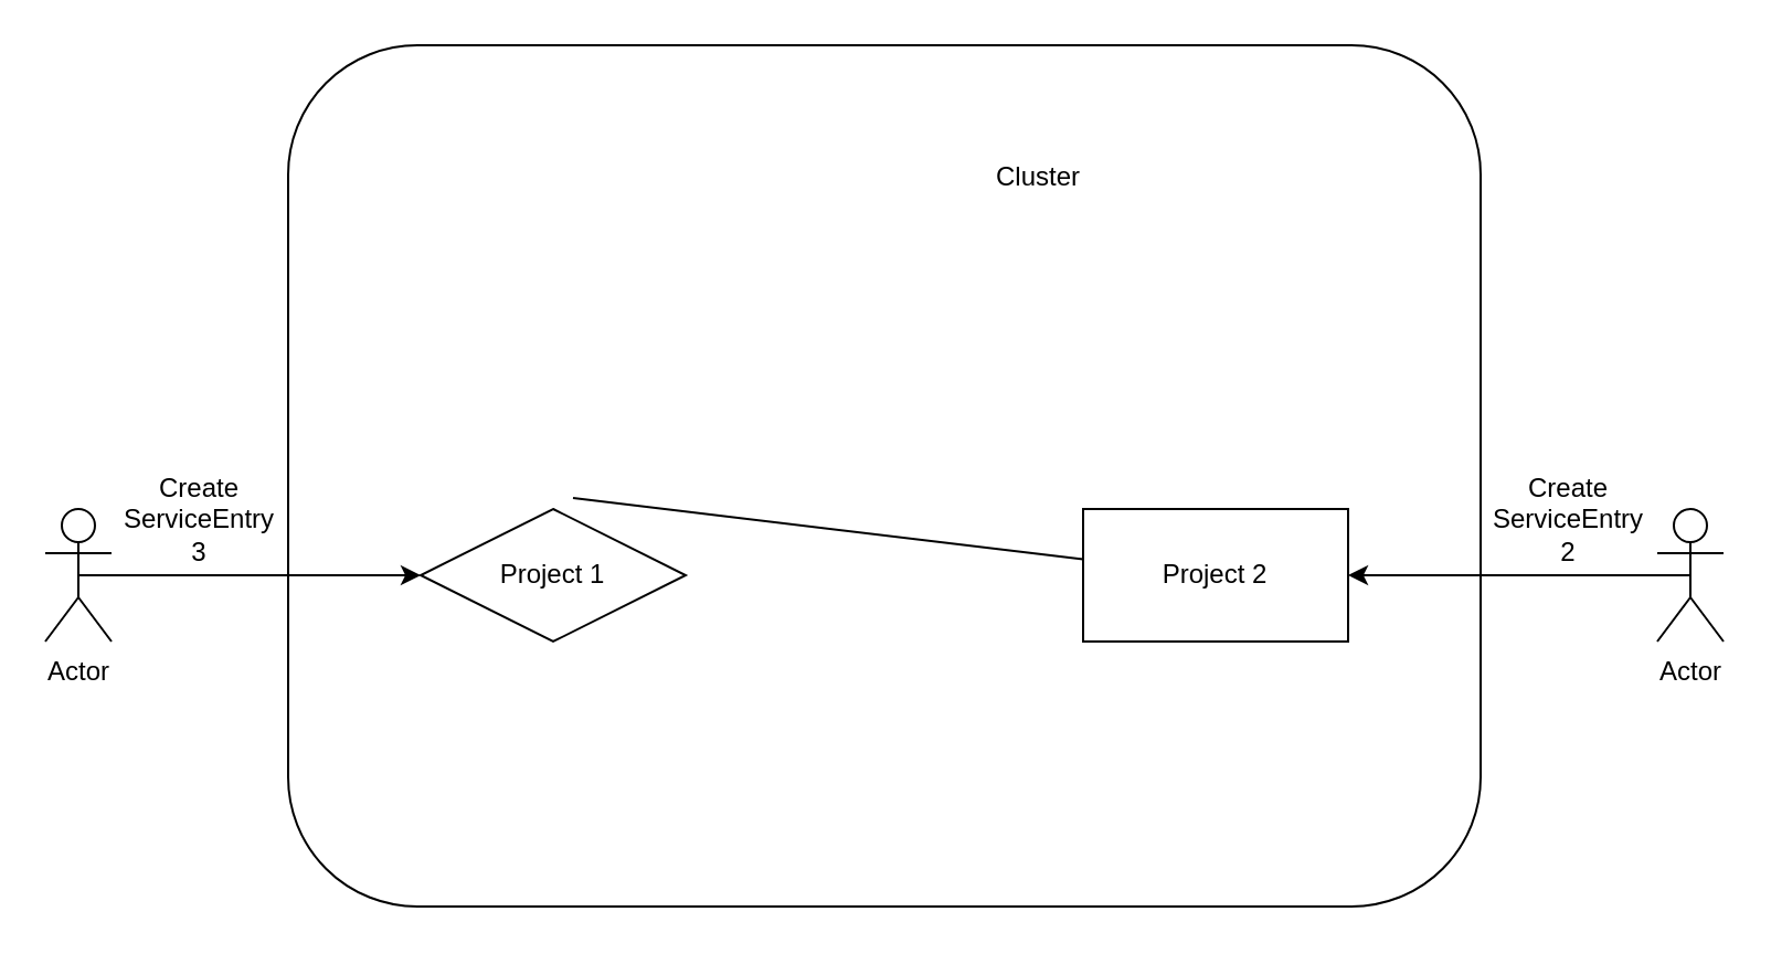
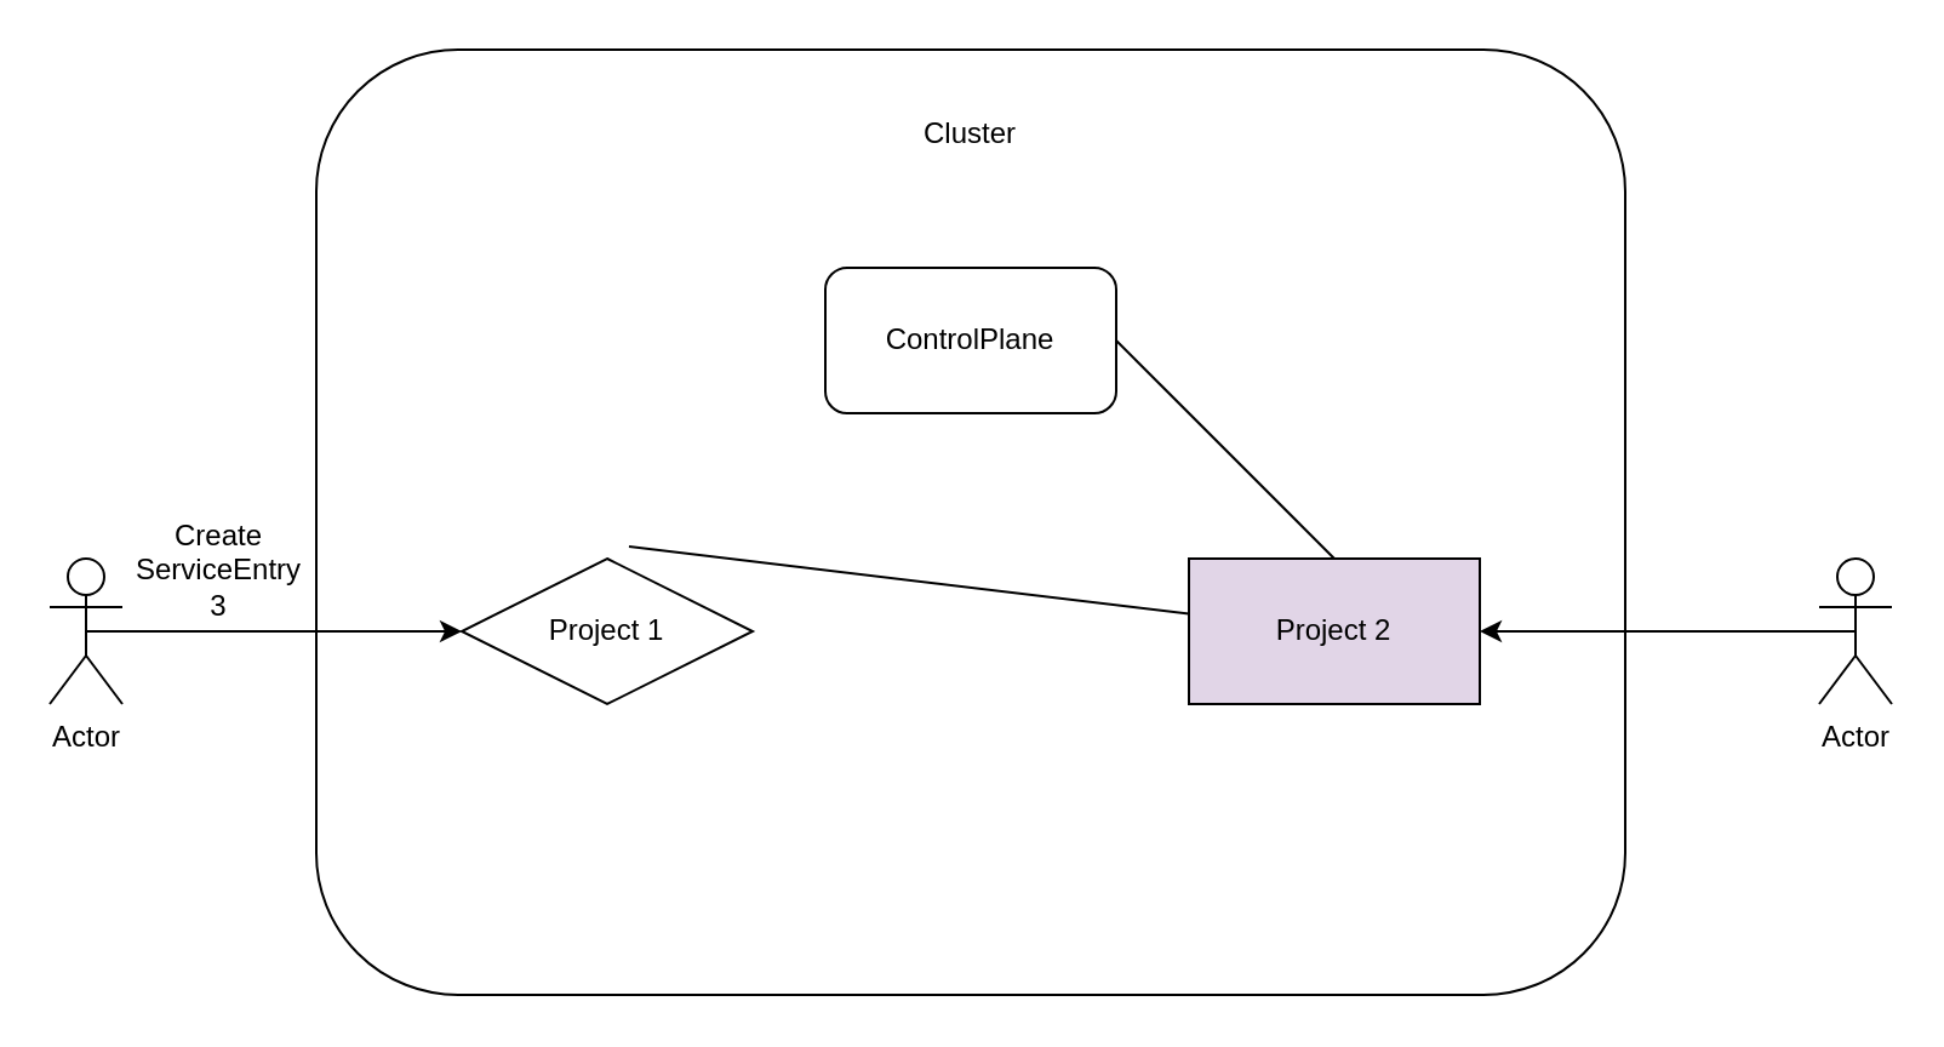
  <mxCell id="0" />
  <mxCell id="1" parent="0" />
  <mxCell id="2" value="" style="rounded=1;whiteSpace=wrap;html=1;" vertex="1" parent="1"><mxGeometry x="130" y="20" width="540" height="390" as="geometry" /></mxCell>
- <mxCell id="3" value="&lt;div&gt;Cluster&lt;/div&gt;" style="text;html=1;strokeColor=none;fillColor=none;align=center;verticalAlign=middle;whiteSpace=wrap;rounded=0;" vertex="1" parent="1"><mxGeometry x="440" y="65" width="60" height="30" as="geometry" /></mxCell>
+ <mxCell id="3" value="&lt;div&gt;Cluster&lt;/div&gt;" style="text;html=1;strokeColor=none;fillColor=none;align=center;verticalAlign=middle;whiteSpace=wrap;rounded=0;" vertex="1" parent="1"><mxGeometry x="370" y="40" width="60" height="30" as="geometry" /></mxCell>
  <mxCell id="4" value="Project 1" style="rhombus;whiteSpace=wrap;html=1;" vertex="1" parent="1"><mxGeometry x="190" y="230" width="120" height="60" as="geometry" /></mxCell>
- <mxCell id="5" value="Project 2" style="rounded=0;whiteSpace=wrap;html=1;" vertex="1" parent="1"><mxGeometry x="490" y="230" width="120" height="60" as="geometry" /></mxCell>
+ <mxCell id="5" value="Project 2" style="rounded=0;whiteSpace=wrap;html=1;fillColor=#e1d5e7;" vertex="1" parent="1"><mxGeometry x="490" y="230" width="120" height="60" as="geometry" /></mxCell>
+ <mxCell id="6" value="ControlPlane" style="rounded=1;whiteSpace=wrap;html=1;" vertex="1" parent="1"><mxGeometry x="340" y="110" width="120" height="60" as="geometry" /></mxCell>
  <mxCell id="7" value="" style="endArrow=none;html=1;rounded=0;exitX=0.575;exitY=-0.083;exitDx=0;exitDy=0;exitPerimeter=0;" edge="1" parent="1" source="4" target="5"><mxGeometry width="50" height="50" relative="1" as="geometry"><mxPoint x="400" y="360" as="sourcePoint" /><mxPoint x="450" y="310" as="targetPoint" /></mxGeometry></mxCell>
+ <mxCell id="8" value="" style="endArrow=none;html=1;rounded=0;exitX=1;exitY=0.5;exitDx=0;exitDy=0;entryX=0.5;entryY=0;entryDx=0;entryDy=0;" edge="1" parent="1" source="6" target="5"><mxGeometry width="50" height="50" relative="1" as="geometry"><mxPoint x="400" y="360" as="sourcePoint" /><mxPoint x="450" y="310" as="targetPoint" /></mxGeometry></mxCell>
  <mxCell id="9" value="Actor" style="shape=umlActor;verticalLabelPosition=bottom;verticalAlign=top;html=1;outlineConnect=0;" vertex="1" parent="1"><mxGeometry x="20" y="230" width="30" height="60" as="geometry" /></mxCell>
  <mxCell id="10" value="" style="endArrow=classic;html=1;rounded=0;exitX=0.5;exitY=0.5;exitDx=0;exitDy=0;exitPerimeter=0;entryX=0;entryY=0.5;entryDx=0;entryDy=0;" edge="1" parent="1" source="9" target="4"><mxGeometry width="50" height="50" relative="1" as="geometry"><mxPoint x="400" y="360" as="sourcePoint" /><mxPoint x="450" y="310" as="targetPoint" /></mxGeometry></mxCell>
  <mxCell id="11" value="Actor" style="shape=umlActor;verticalLabelPosition=bottom;verticalAlign=top;html=1;outlineConnect=0;" vertex="1" parent="1"><mxGeometry x="750" y="230" width="30" height="60" as="geometry" /></mxCell>
  <mxCell id="12" value="" style="endArrow=classic;html=1;rounded=0;entryX=1;entryY=0.5;entryDx=0;entryDy=0;exitX=0.5;exitY=0.5;exitDx=0;exitDy=0;exitPerimeter=0;" edge="1" parent="1" source="11" target="5"><mxGeometry width="50" height="50" relative="1" as="geometry"><mxPoint x="400" y="360" as="sourcePoint" /><mxPoint x="450" y="310" as="targetPoint" /></mxGeometry></mxCell>
  <mxCell id="13" value="Create ServiceEntry 3" style="text;html=1;strokeColor=none;fillColor=none;align=center;verticalAlign=middle;whiteSpace=wrap;rounded=0;" vertex="1" parent="1"><mxGeometry x="60" y="220" width="60" height="30" as="geometry" /></mxCell>
- <mxCell id="14" value="Create ServiceEntry 2" style="text;html=1;strokeColor=none;fillColor=none;align=center;verticalAlign=middle;whiteSpace=wrap;rounded=0;" vertex="1" parent="1"><mxGeometry x="680" y="220" width="60" height="30" as="geometry" /></mxCell>
